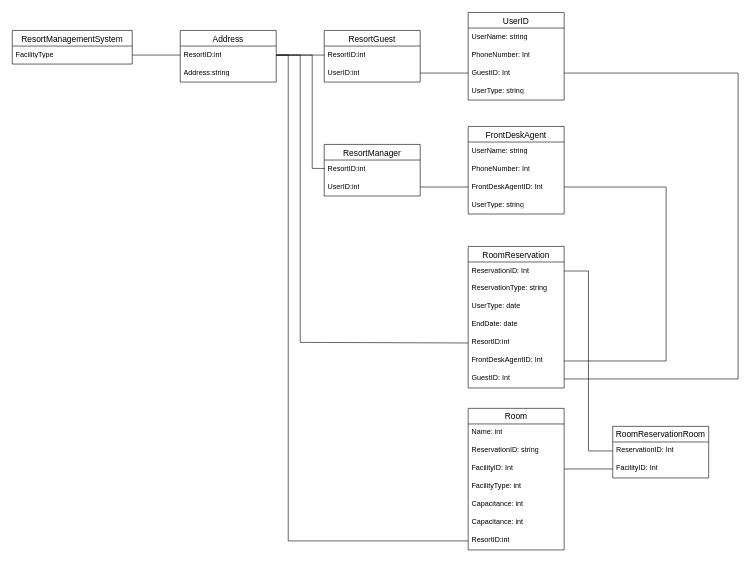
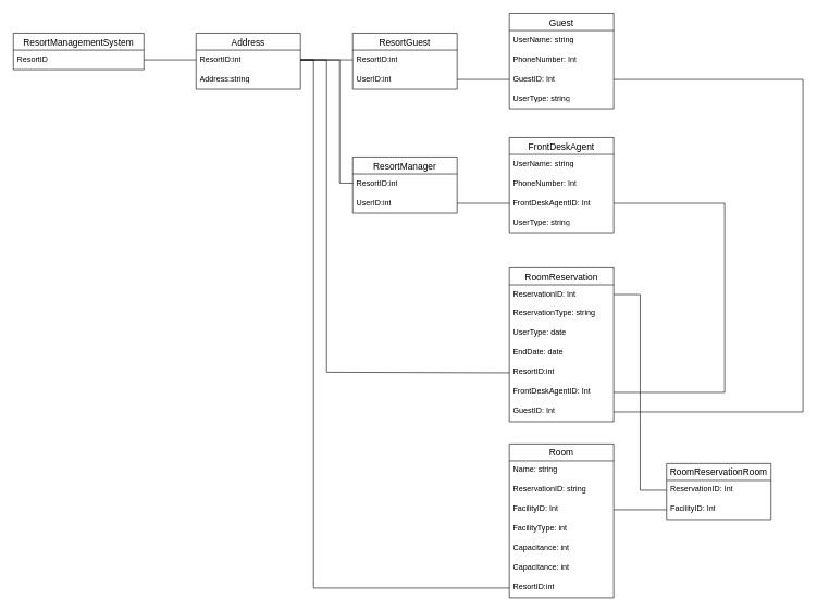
  <mxCell id="0" />
  <mxCell id="1" parent="0" />
  <mxCell id="2" value="ResortManagementSystem" style="swimlane;fontStyle=0;childLayout=stackLayout;horizontal=1;startSize=26;horizontalStack=0;resizeParent=1;resizeParentMax=0;resizeLast=0;collapsible=1;marginBottom=0;align=center;fontSize=14;" vertex="1" parent="1"><mxGeometry x="20" y="50" width="200" height="56" as="geometry" /></mxCell>
- <mxCell id="3" value="FacilityType" style="text;strokeColor=none;fillColor=none;spacingLeft=4;spacingRight=4;overflow=hidden;rotatable=0;points=[[0,0.5],[1,0.5]];portConstraint=eastwest;fontSize=12;whiteSpace=wrap;html=1;" vertex="1" parent="2"><mxGeometry y="26" width="200" height="30" as="geometry" /></mxCell>
+ <mxCell id="3" value="ResortID" style="text;strokeColor=none;fillColor=none;spacingLeft=4;spacingRight=4;overflow=hidden;rotatable=0;points=[[0,0.5],[1,0.5]];portConstraint=eastwest;fontSize=12;whiteSpace=wrap;html=1;" vertex="1" parent="2"><mxGeometry y="26" width="200" height="30" as="geometry" /></mxCell>
  <mxCell id="4" value="Address" style="swimlane;fontStyle=0;childLayout=stackLayout;horizontal=1;startSize=26;horizontalStack=0;resizeParent=1;resizeParentMax=0;resizeLast=0;collapsible=1;marginBottom=0;align=center;fontSize=14;" vertex="1" parent="1"><mxGeometry x="300" y="50" width="160" height="86" as="geometry" /></mxCell>
  <mxCell id="5" value="ResortID:int" style="text;strokeColor=none;fillColor=none;spacingLeft=4;spacingRight=4;overflow=hidden;rotatable=0;points=[[0,0.5],[1,0.5]];portConstraint=eastwest;fontSize=12;whiteSpace=wrap;html=1;" vertex="1" parent="4"><mxGeometry y="26" width="160" height="30" as="geometry" /></mxCell>
  <mxCell id="6" value="Address:string" style="text;strokeColor=none;fillColor=none;spacingLeft=4;spacingRight=4;overflow=hidden;rotatable=0;points=[[0,0.5],[1,0.5]];portConstraint=eastwest;fontSize=12;whiteSpace=wrap;html=1;" vertex="1" parent="4"><mxGeometry y="56" width="160" height="30" as="geometry" /></mxCell>
  <mxCell id="7" style="edgeStyle=orthogonalEdgeStyle;rounded=0;orthogonalLoop=1;jettySize=auto;html=1;exitX=1;exitY=0.5;exitDx=0;exitDy=0;entryX=0;entryY=0.5;entryDx=0;entryDy=0;endArrow=none;endFill=0;" edge="1" parent="1" source="3" target="5"><mxGeometry relative="1" as="geometry" /></mxCell>
  <mxCell id="8" value="ResortGuest" style="swimlane;fontStyle=0;childLayout=stackLayout;horizontal=1;startSize=26;horizontalStack=0;resizeParent=1;resizeParentMax=0;resizeLast=0;collapsible=1;marginBottom=0;align=center;fontSize=14;" vertex="1" parent="1"><mxGeometry x="540" y="50" width="160" height="86" as="geometry" /></mxCell>
  <mxCell id="9" value="ResortID:int" style="text;strokeColor=none;fillColor=none;spacingLeft=4;spacingRight=4;overflow=hidden;rotatable=0;points=[[0,0.5],[1,0.5]];portConstraint=eastwest;fontSize=12;whiteSpace=wrap;html=1;" vertex="1" parent="8"><mxGeometry y="26" width="160" height="30" as="geometry" /></mxCell>
  <mxCell id="10" value="UserID:int" style="text;strokeColor=none;fillColor=none;spacingLeft=4;spacingRight=4;overflow=hidden;rotatable=0;points=[[0,0.5],[1,0.5]];portConstraint=eastwest;fontSize=12;whiteSpace=wrap;html=1;" vertex="1" parent="8"><mxGeometry y="56" width="160" height="30" as="geometry" /></mxCell>
- <mxCell id="11" value="UserID" style="swimlane;fontStyle=0;childLayout=stackLayout;horizontal=1;startSize=26;horizontalStack=0;resizeParent=1;resizeParentMax=0;resizeLast=0;collapsible=1;marginBottom=0;align=center;fontSize=14;" vertex="1" parent="1"><mxGeometry x="780" y="20" width="160" height="146" as="geometry" /></mxCell>
+ <mxCell id="11" value="Guest" style="swimlane;fontStyle=0;childLayout=stackLayout;horizontal=1;startSize=26;horizontalStack=0;resizeParent=1;resizeParentMax=0;resizeLast=0;collapsible=1;marginBottom=0;align=center;fontSize=14;" vertex="1" parent="1"><mxGeometry x="780" y="20" width="160" height="146" as="geometry" /></mxCell>
  <mxCell id="12" value="UserName: string" style="text;strokeColor=none;fillColor=none;spacingLeft=4;spacingRight=4;overflow=hidden;rotatable=0;points=[[0,0.5],[1,0.5]];portConstraint=eastwest;fontSize=12;whiteSpace=wrap;html=1;" vertex="1" parent="11"><mxGeometry y="26" width="160" height="30" as="geometry" /></mxCell>
  <mxCell id="13" value="PhoneNumber: Int" style="text;strokeColor=none;fillColor=none;spacingLeft=4;spacingRight=4;overflow=hidden;rotatable=0;points=[[0,0.5],[1,0.5]];portConstraint=eastwest;fontSize=12;whiteSpace=wrap;html=1;" vertex="1" parent="11"><mxGeometry y="56" width="160" height="30" as="geometry" /></mxCell>
  <mxCell id="14" value="GuestID: Int" style="text;strokeColor=none;fillColor=none;spacingLeft=4;spacingRight=4;overflow=hidden;rotatable=0;points=[[0,0.5],[1,0.5]];portConstraint=eastwest;fontSize=12;whiteSpace=wrap;html=1;" vertex="1" parent="11"><mxGeometry y="86" width="160" height="30" as="geometry" /></mxCell>
  <mxCell id="15" value="UserType: string" style="text;strokeColor=none;fillColor=none;spacingLeft=4;spacingRight=4;overflow=hidden;rotatable=0;points=[[0,0.5],[1,0.5]];portConstraint=eastwest;fontSize=12;whiteSpace=wrap;html=1;" vertex="1" parent="11"><mxGeometry y="116" width="160" height="30" as="geometry" /></mxCell>
  <mxCell id="16" style="edgeStyle=orthogonalEdgeStyle;rounded=0;orthogonalLoop=1;jettySize=auto;html=1;exitX=1;exitY=0.5;exitDx=0;exitDy=0;entryX=0;entryY=0.5;entryDx=0;entryDy=0;endArrow=none;endFill=0;" edge="1" parent="1" source="5" target="9"><mxGeometry relative="1" as="geometry" /></mxCell>
  <mxCell id="17" style="edgeStyle=orthogonalEdgeStyle;rounded=0;orthogonalLoop=1;jettySize=auto;html=1;exitX=1;exitY=0.5;exitDx=0;exitDy=0;entryX=0;entryY=0.5;entryDx=0;entryDy=0;endArrow=none;endFill=0;" edge="1" parent="1" source="10" target="14"><mxGeometry relative="1" as="geometry" /></mxCell>
  <mxCell id="18" value="FrontDeskAgent" style="swimlane;fontStyle=0;childLayout=stackLayout;horizontal=1;startSize=26;horizontalStack=0;resizeParent=1;resizeParentMax=0;resizeLast=0;collapsible=1;marginBottom=0;align=center;fontSize=14;" vertex="1" parent="1"><mxGeometry x="780" y="210" width="160" height="146" as="geometry" /></mxCell>
  <mxCell id="19" value="UserName: string" style="text;strokeColor=none;fillColor=none;spacingLeft=4;spacingRight=4;overflow=hidden;rotatable=0;points=[[0,0.5],[1,0.5]];portConstraint=eastwest;fontSize=12;whiteSpace=wrap;html=1;" vertex="1" parent="18"><mxGeometry y="26" width="160" height="30" as="geometry" /></mxCell>
  <mxCell id="20" value="PhoneNumber: Int" style="text;strokeColor=none;fillColor=none;spacingLeft=4;spacingRight=4;overflow=hidden;rotatable=0;points=[[0,0.5],[1,0.5]];portConstraint=eastwest;fontSize=12;whiteSpace=wrap;html=1;" vertex="1" parent="18"><mxGeometry y="56" width="160" height="30" as="geometry" /></mxCell>
  <mxCell id="21" value="FrontDeskAgentID: Int" style="text;strokeColor=none;fillColor=none;spacingLeft=4;spacingRight=4;overflow=hidden;rotatable=0;points=[[0,0.5],[1,0.5]];portConstraint=eastwest;fontSize=12;whiteSpace=wrap;html=1;" vertex="1" parent="18"><mxGeometry y="86" width="160" height="30" as="geometry" /></mxCell>
  <mxCell id="22" value="UserType: string" style="text;strokeColor=none;fillColor=none;spacingLeft=4;spacingRight=4;overflow=hidden;rotatable=0;points=[[0,0.5],[1,0.5]];portConstraint=eastwest;fontSize=12;whiteSpace=wrap;html=1;" vertex="1" parent="18"><mxGeometry y="116" width="160" height="30" as="geometry" /></mxCell>
  <mxCell id="23" value="Room" style="swimlane;fontStyle=0;childLayout=stackLayout;horizontal=1;startSize=26;horizontalStack=0;resizeParent=1;resizeParentMax=0;resizeLast=0;collapsible=1;marginBottom=0;align=center;fontSize=14;" vertex="1" parent="1"><mxGeometry x="780" y="680" width="160" height="236" as="geometry" /></mxCell>
- <mxCell id="24" value="Name: int" style="text;strokeColor=none;fillColor=none;spacingLeft=4;spacingRight=4;overflow=hidden;rotatable=0;points=[[0,0.5],[1,0.5]];portConstraint=eastwest;fontSize=12;whiteSpace=wrap;html=1;" vertex="1" parent="23"><mxGeometry y="26" width="160" height="30" as="geometry" /></mxCell>
+ <mxCell id="24" value="Name: string" style="text;strokeColor=none;fillColor=none;spacingLeft=4;spacingRight=4;overflow=hidden;rotatable=0;points=[[0,0.5],[1,0.5]];portConstraint=eastwest;fontSize=12;whiteSpace=wrap;html=1;" vertex="1" parent="23"><mxGeometry y="26" width="160" height="30" as="geometry" /></mxCell>
  <mxCell id="25" value="ReservationID: string" style="text;strokeColor=none;fillColor=none;spacingLeft=4;spacingRight=4;overflow=hidden;rotatable=0;points=[[0,0.5],[1,0.5]];portConstraint=eastwest;fontSize=12;whiteSpace=wrap;html=1;" vertex="1" parent="23"><mxGeometry y="56" width="160" height="30" as="geometry" /></mxCell>
  <mxCell id="26" value="FacilityID: Int" style="text;strokeColor=none;fillColor=none;spacingLeft=4;spacingRight=4;overflow=hidden;rotatable=0;points=[[0,0.5],[1,0.5]];portConstraint=eastwest;fontSize=12;whiteSpace=wrap;html=1;" vertex="1" parent="23"><mxGeometry y="86" width="160" height="30" as="geometry" /></mxCell>
  <mxCell id="27" value="FacilityType: int" style="text;strokeColor=none;fillColor=none;spacingLeft=4;spacingRight=4;overflow=hidden;rotatable=0;points=[[0,0.5],[1,0.5]];portConstraint=eastwest;fontSize=12;whiteSpace=wrap;html=1;" vertex="1" parent="23"><mxGeometry y="116" width="160" height="30" as="geometry" /></mxCell>
  <mxCell id="28" value="Capacitance: int" style="text;strokeColor=none;fillColor=none;spacingLeft=4;spacingRight=4;overflow=hidden;rotatable=0;points=[[0,0.5],[1,0.5]];portConstraint=eastwest;fontSize=12;whiteSpace=wrap;html=1;" vertex="1" parent="23"><mxGeometry y="146" width="160" height="30" as="geometry" /></mxCell>
  <mxCell id="29" value="Capacitance: int" style="text;strokeColor=none;fillColor=none;spacingLeft=4;spacingRight=4;overflow=hidden;rotatable=0;points=[[0,0.5],[1,0.5]];portConstraint=eastwest;fontSize=12;whiteSpace=wrap;html=1;" vertex="1" parent="23"><mxGeometry y="176" width="160" height="30" as="geometry" /></mxCell>
  <mxCell id="30" value="ResortID:int" style="text;strokeColor=none;fillColor=none;spacingLeft=4;spacingRight=4;overflow=hidden;rotatable=0;points=[[0,0.5],[1,0.5]];portConstraint=eastwest;fontSize=12;whiteSpace=wrap;html=1;" vertex="1" parent="23"><mxGeometry y="206" width="160" height="30" as="geometry" /></mxCell>
  <mxCell id="31" style="edgeStyle=orthogonalEdgeStyle;rounded=0;orthogonalLoop=1;jettySize=auto;html=1;exitX=1;exitY=0.5;exitDx=0;exitDy=0;entryX=0;entryY=0.5;entryDx=0;entryDy=0;endArrow=none;endFill=0;" edge="1" parent="1" source="5" target="30"><mxGeometry relative="1" as="geometry"><Array as="points"><mxPoint x="480" y="91" /><mxPoint x="480" y="901" /></Array></mxGeometry></mxCell>
  <mxCell id="32" value="RoomReservation" style="swimlane;fontStyle=0;childLayout=stackLayout;horizontal=1;startSize=26;horizontalStack=0;resizeParent=1;resizeParentMax=0;resizeLast=0;collapsible=1;marginBottom=0;align=center;fontSize=14;" vertex="1" parent="1"><mxGeometry x="780" y="410" width="160" height="236" as="geometry" /></mxCell>
  <mxCell id="33" value="ReservationID: Int" style="text;strokeColor=none;fillColor=none;spacingLeft=4;spacingRight=4;overflow=hidden;rotatable=0;points=[[0,0.5],[1,0.5]];portConstraint=eastwest;fontSize=12;whiteSpace=wrap;html=1;" vertex="1" parent="32"><mxGeometry y="26" width="160" height="30" as="geometry" /></mxCell>
  <mxCell id="34" value="ReservationType: string" style="text;strokeColor=none;fillColor=none;spacingLeft=4;spacingRight=4;overflow=hidden;rotatable=0;points=[[0,0.5],[1,0.5]];portConstraint=eastwest;fontSize=12;whiteSpace=wrap;html=1;" vertex="1" parent="32"><mxGeometry y="56" width="160" height="30" as="geometry" /></mxCell>
  <mxCell id="35" value="UserType: date" style="text;strokeColor=none;fillColor=none;spacingLeft=4;spacingRight=4;overflow=hidden;rotatable=0;points=[[0,0.5],[1,0.5]];portConstraint=eastwest;fontSize=12;whiteSpace=wrap;html=1;" vertex="1" parent="32"><mxGeometry y="86" width="160" height="30" as="geometry" /></mxCell>
  <mxCell id="36" value="EndDate: date" style="text;strokeColor=none;fillColor=none;spacingLeft=4;spacingRight=4;overflow=hidden;rotatable=0;points=[[0,0.5],[1,0.5]];portConstraint=eastwest;fontSize=12;whiteSpace=wrap;html=1;" vertex="1" parent="32"><mxGeometry y="116" width="160" height="30" as="geometry" /></mxCell>
  <mxCell id="37" value="ResortID:int" style="text;strokeColor=none;fillColor=none;spacingLeft=4;spacingRight=4;overflow=hidden;rotatable=0;points=[[0,0.5],[1,0.5]];portConstraint=eastwest;fontSize=12;whiteSpace=wrap;html=1;" vertex="1" parent="32"><mxGeometry y="146" width="160" height="30" as="geometry" /></mxCell>
  <mxCell id="38" value="FrontDeskAgentID: Int" style="text;strokeColor=none;fillColor=none;spacingLeft=4;spacingRight=4;overflow=hidden;rotatable=0;points=[[0,0.5],[1,0.5]];portConstraint=eastwest;fontSize=12;whiteSpace=wrap;html=1;" vertex="1" parent="32"><mxGeometry y="176" width="160" height="30" as="geometry" /></mxCell>
  <mxCell id="39" value="GuestID: Int" style="text;strokeColor=none;fillColor=none;spacingLeft=4;spacingRight=4;overflow=hidden;rotatable=0;points=[[0,0.5],[1,0.5]];portConstraint=eastwest;fontSize=12;whiteSpace=wrap;html=1;" vertex="1" parent="32"><mxGeometry y="206" width="160" height="30" as="geometry" /></mxCell>
  <mxCell id="40" style="edgeStyle=orthogonalEdgeStyle;rounded=0;orthogonalLoop=1;jettySize=auto;html=1;exitX=1;exitY=0.5;exitDx=0;exitDy=0;entryX=0;entryY=0.5;entryDx=0;entryDy=0;endArrow=none;endFill=0;" edge="1" parent="1" source="5" target="37"><mxGeometry relative="1" as="geometry"><Array as="points"><mxPoint x="500" y="91" /><mxPoint x="500" y="570" /></Array></mxGeometry></mxCell>
  <mxCell id="41" value="ResortManager" style="swimlane;fontStyle=0;childLayout=stackLayout;horizontal=1;startSize=26;horizontalStack=0;resizeParent=1;resizeParentMax=0;resizeLast=0;collapsible=1;marginBottom=0;align=center;fontSize=14;" vertex="1" parent="1"><mxGeometry x="540" y="240" width="160" height="86" as="geometry" /></mxCell>
  <mxCell id="42" value="ResortID:int" style="text;strokeColor=none;fillColor=none;spacingLeft=4;spacingRight=4;overflow=hidden;rotatable=0;points=[[0,0.5],[1,0.5]];portConstraint=eastwest;fontSize=12;whiteSpace=wrap;html=1;" vertex="1" parent="41"><mxGeometry y="26" width="160" height="30" as="geometry" /></mxCell>
  <mxCell id="43" value="UserID:int" style="text;strokeColor=none;fillColor=none;spacingLeft=4;spacingRight=4;overflow=hidden;rotatable=0;points=[[0,0.5],[1,0.5]];portConstraint=eastwest;fontSize=12;whiteSpace=wrap;html=1;" vertex="1" parent="41"><mxGeometry y="56" width="160" height="30" as="geometry" /></mxCell>
  <mxCell id="44" style="edgeStyle=orthogonalEdgeStyle;rounded=0;orthogonalLoop=1;jettySize=auto;html=1;exitX=0;exitY=0.5;exitDx=0;exitDy=0;entryX=1;entryY=0.5;entryDx=0;entryDy=0;endArrow=none;endFill=0;" edge="1" parent="1" source="42" target="5"><mxGeometry relative="1" as="geometry"><Array as="points"><mxPoint x="540" y="280" /><mxPoint x="520" y="280" /><mxPoint x="520" y="91" /></Array></mxGeometry></mxCell>
  <mxCell id="45" style="edgeStyle=orthogonalEdgeStyle;rounded=0;orthogonalLoop=1;jettySize=auto;html=1;exitX=1;exitY=0.5;exitDx=0;exitDy=0;entryX=0;entryY=0.5;entryDx=0;entryDy=0;endArrow=none;endFill=0;" edge="1" parent="1" source="43" target="21"><mxGeometry relative="1" as="geometry" /></mxCell>
  <mxCell id="46" style="edgeStyle=orthogonalEdgeStyle;rounded=0;orthogonalLoop=1;jettySize=auto;html=1;exitX=1;exitY=0.5;exitDx=0;exitDy=0;endArrow=none;endFill=0;entryX=1;entryY=0.5;entryDx=0;entryDy=0;" edge="1" parent="1" source="14" target="39"><mxGeometry relative="1" as="geometry"><mxPoint x="1021" y="207" as="targetPoint" /><Array as="points"><mxPoint x="1230" y="121" /><mxPoint x="1230" y="631" /></Array></mxGeometry></mxCell>
  <mxCell id="47" value="RoomReservationRoom" style="swimlane;fontStyle=0;childLayout=stackLayout;horizontal=1;startSize=26;horizontalStack=0;resizeParent=1;resizeParentMax=0;resizeLast=0;collapsible=1;marginBottom=0;align=center;fontSize=14;" vertex="1" parent="1"><mxGeometry x="1021" y="710" width="160" height="86" as="geometry" /></mxCell>
  <mxCell id="48" value="ReservationID: Int" style="text;strokeColor=none;fillColor=none;spacingLeft=4;spacingRight=4;overflow=hidden;rotatable=0;points=[[0,0.5],[1,0.5]];portConstraint=eastwest;fontSize=12;whiteSpace=wrap;html=1;" vertex="1" parent="47"><mxGeometry y="26" width="160" height="30" as="geometry" /></mxCell>
  <mxCell id="49" value="FacilityID: Int" style="text;strokeColor=none;fillColor=none;spacingLeft=4;spacingRight=4;overflow=hidden;rotatable=0;points=[[0,0.5],[1,0.5]];portConstraint=eastwest;fontSize=12;whiteSpace=wrap;html=1;" vertex="1" parent="47"><mxGeometry y="56" width="160" height="30" as="geometry" /></mxCell>
  <mxCell id="50" style="edgeStyle=orthogonalEdgeStyle;rounded=0;orthogonalLoop=1;jettySize=auto;html=1;exitX=1;exitY=0.5;exitDx=0;exitDy=0;entryX=0;entryY=0.5;entryDx=0;entryDy=0;endArrow=none;endFill=0;" edge="1" parent="1" source="26" target="49"><mxGeometry relative="1" as="geometry" /></mxCell>
  <mxCell id="51" style="edgeStyle=orthogonalEdgeStyle;rounded=0;orthogonalLoop=1;jettySize=auto;html=1;exitX=1;exitY=0.5;exitDx=0;exitDy=0;entryX=0;entryY=0.5;entryDx=0;entryDy=0;endArrow=none;endFill=0;" edge="1" parent="1" source="33" target="48"><mxGeometry relative="1" as="geometry" /></mxCell>
  <mxCell id="52" style="edgeStyle=orthogonalEdgeStyle;rounded=0;orthogonalLoop=1;jettySize=auto;html=1;exitX=1;exitY=0.5;exitDx=0;exitDy=0;entryX=1;entryY=0.5;entryDx=0;entryDy=0;endArrow=none;endFill=0;" edge="1" parent="1" source="38" target="21"><mxGeometry relative="1" as="geometry"><Array as="points"><mxPoint x="1110" y="601" /><mxPoint x="1110" y="311" /></Array></mxGeometry></mxCell>
